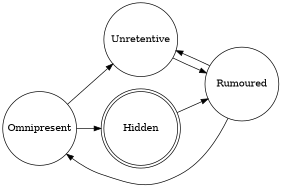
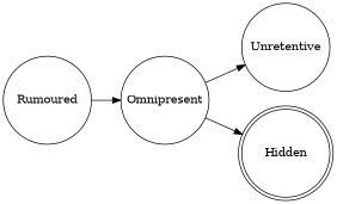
  digraph {
    rankdir=LR
    node [fixedsize=true shape=circle]
    n1 [height=1.5 label=Omnipresent]
    n2 [height=1.5 label=Unretentive]
    n3 [height=1.5 label=Hidden shape=doublecircle]
    n4 [height=1.5 label=Rumoured]
    n1 -> n2
    n1 -> n3
-   n2 -> n4
-   n3 -> n4
    n4 -> n1
-   n4 -> n2
  }
